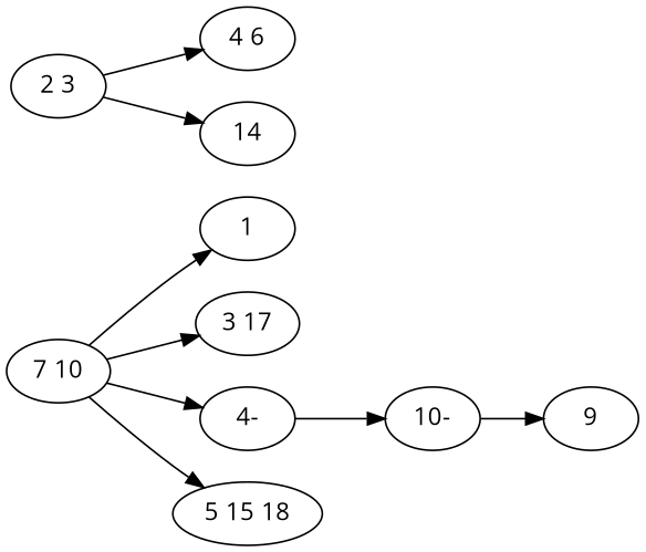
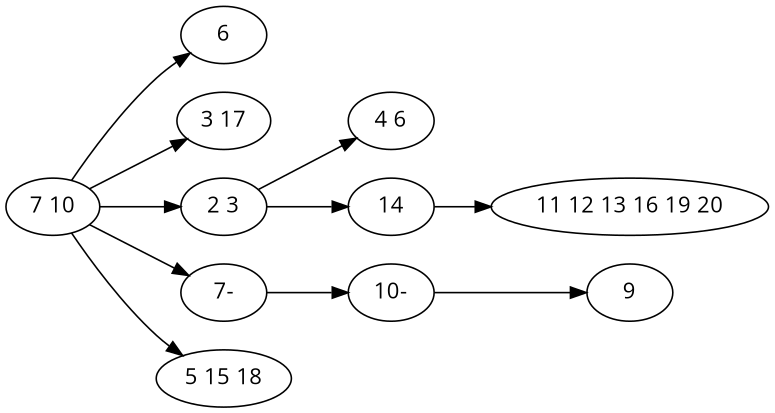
  digraph {
    fontname="Open Sans"
    rankdir=LR
    node [fontname="Open Sans"]
    edge [fontname="Open Sans"]
    n1 [label="7 10"]
-   n2 [label=1]
+   n2 [label=6]
    n3 [label="3 17"]
    n4 [label="2 3"]
-   n5 [label="4-"]
+   n5 [label="7-"]
    n6 [label="5 15 18"]
    n7 [label="4 6"]
    n8 [label=14]
    n9 [label="10-"]
+   n10 [label="11 12 13 16 19 20"]
    n11 [label=9]
    n1 -> n2
    n1 -> n3
+   n1 -> n4
    n1 -> n5
    n1 -> n6
    n4 -> n7
    n4 -> n8
    n5 -> n9
+   n8 -> n10
    n9 -> n11
  }
